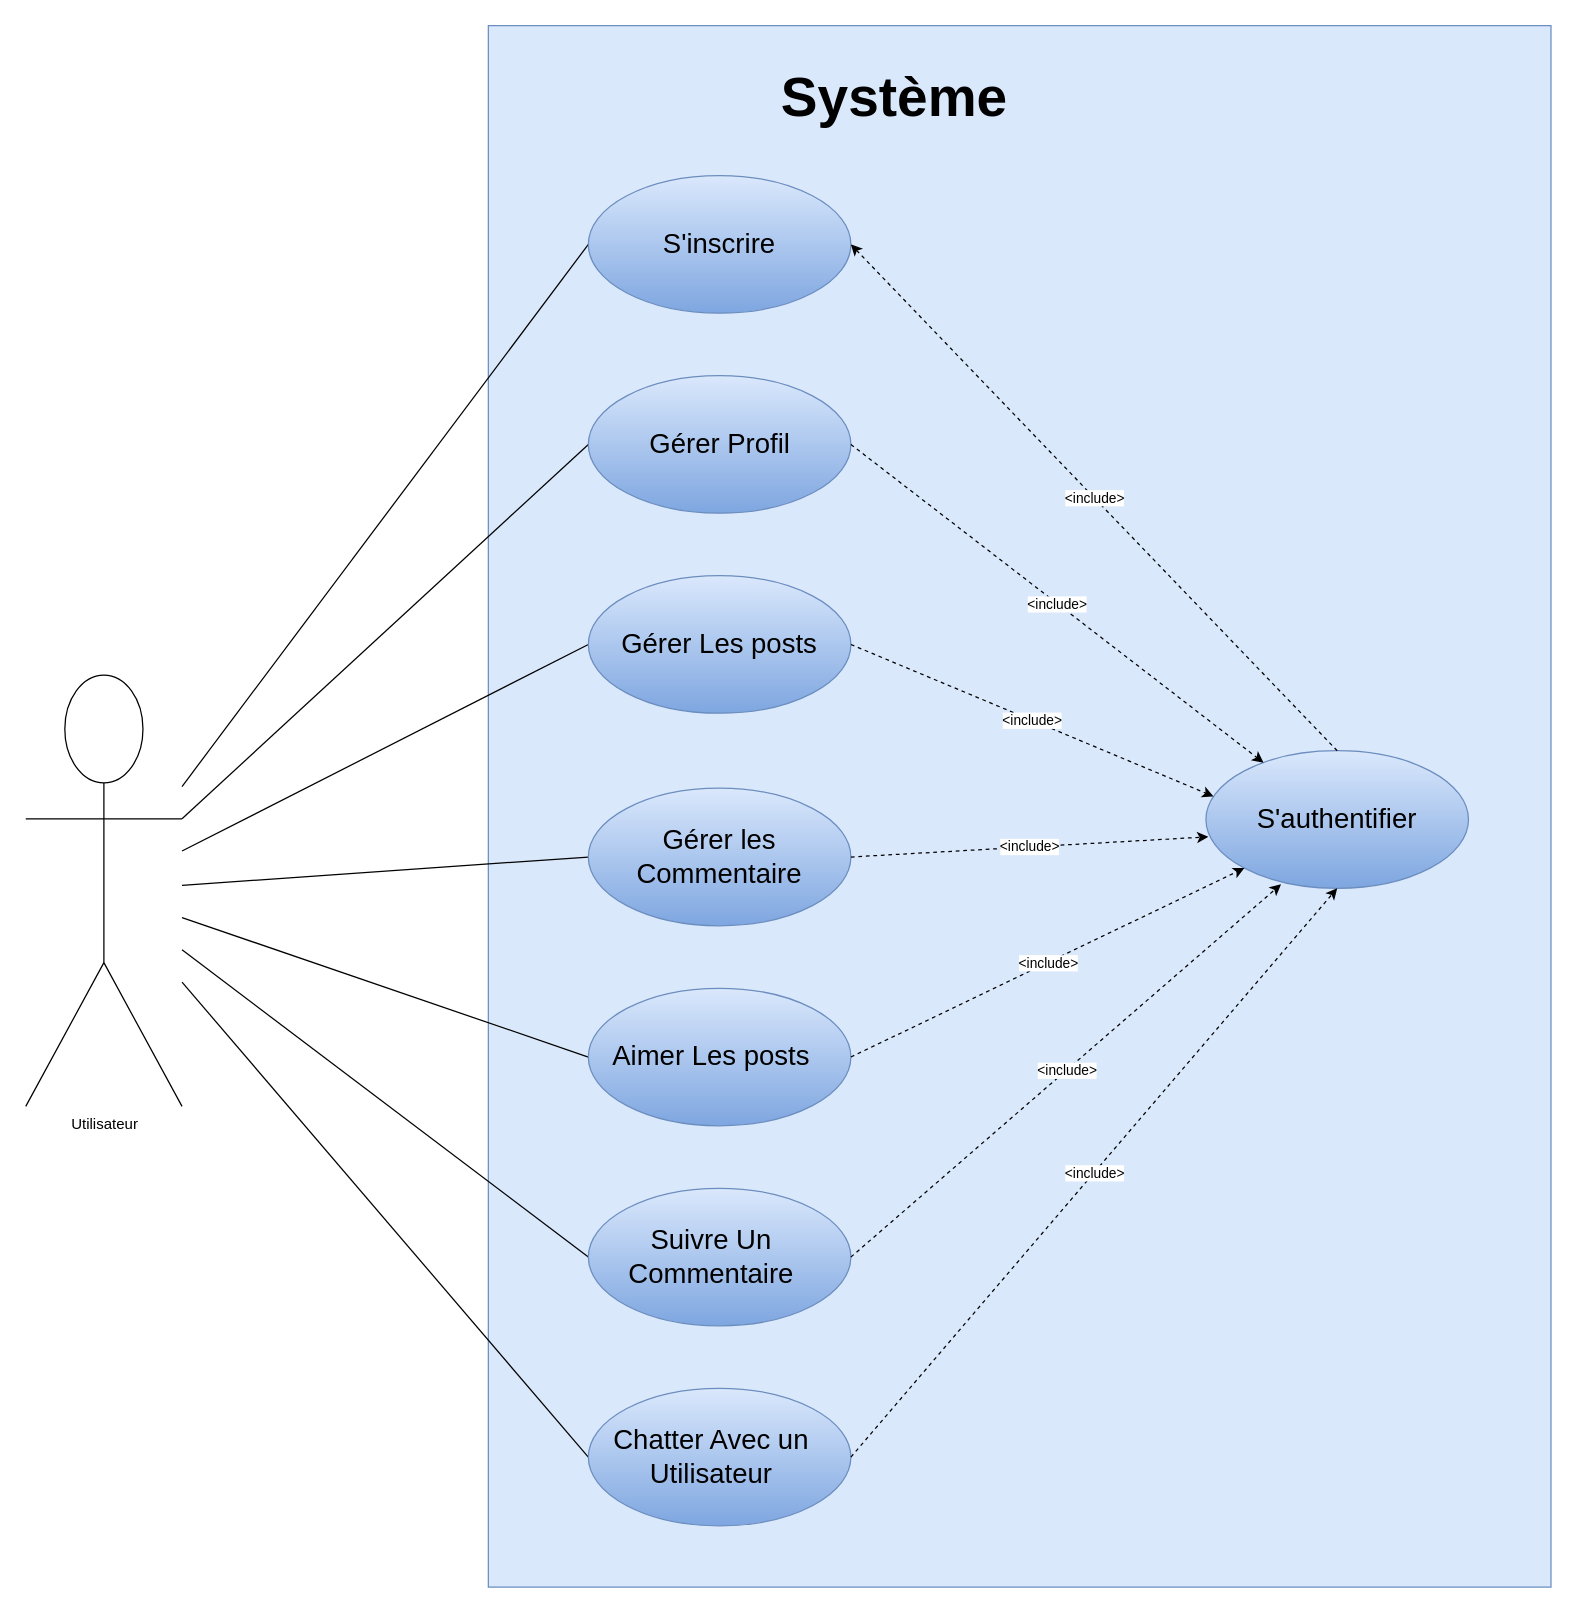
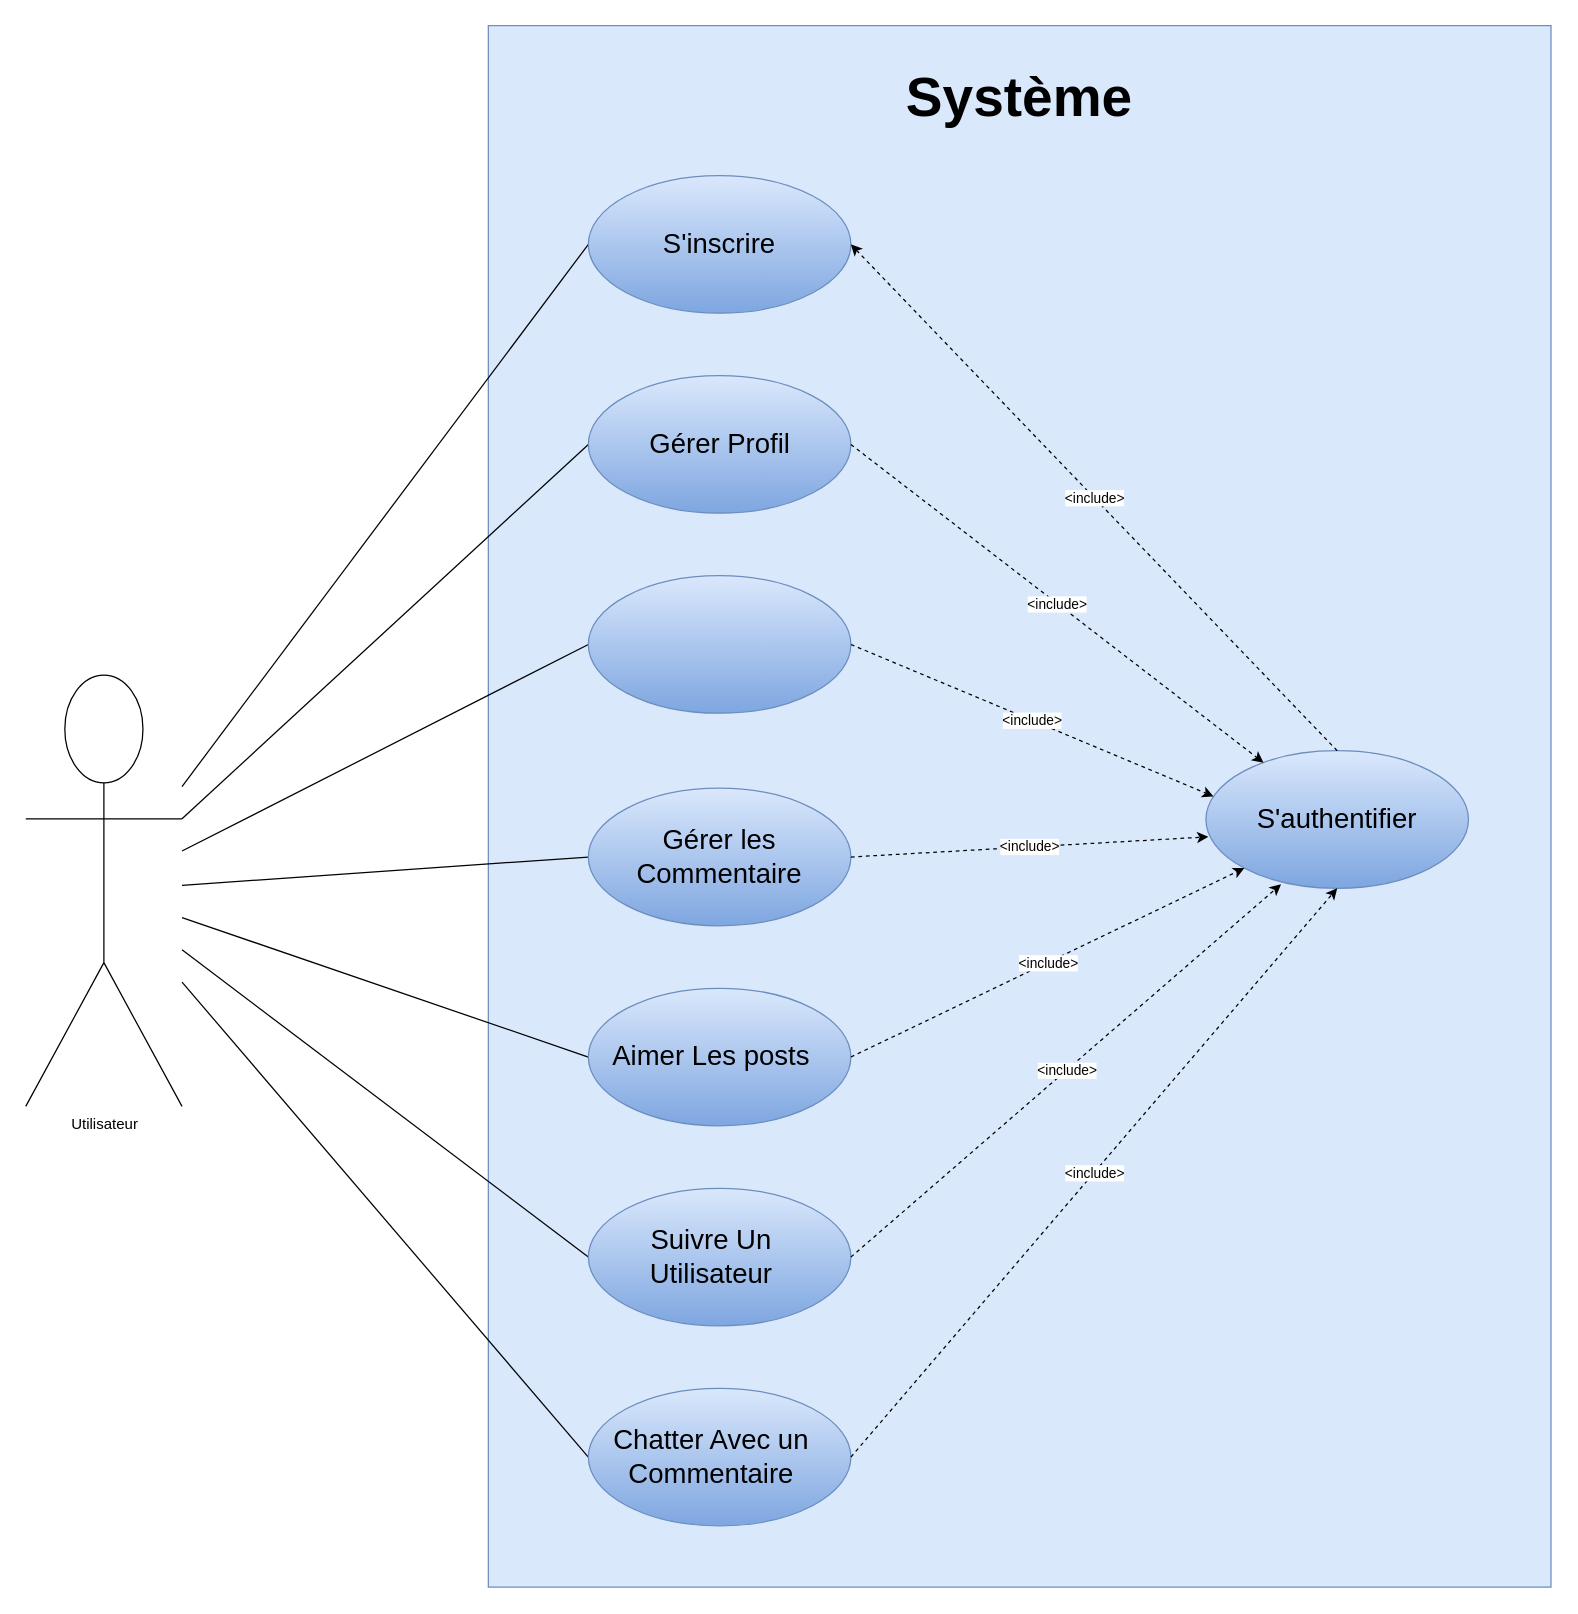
  <mxCell id="0" />
  <mxCell id="1" parent="0" />
  <mxCell id="2" value="" style="whiteSpace=wrap;html=1;fillColor=#dae8fc;strokeColor=#6c8ebf;" vertex="1" parent="1"><mxGeometry x="390" y="20" width="850" height="1249" as="geometry" /></mxCell>
  <mxCell id="3" style="rounded=0;orthogonalLoop=1;jettySize=auto;html=1;entryX=0;entryY=0.5;entryDx=0;entryDy=0;fontSize=44;endArrow=none;endFill=0;" edge="1" parent="1" source="10" target="11"><mxGeometry relative="1" as="geometry" /></mxCell>
  <mxCell id="4" style="edgeStyle=none;rounded=0;orthogonalLoop=1;jettySize=auto;html=1;entryX=0;entryY=0.5;entryDx=0;entryDy=0;fontSize=44;endArrow=none;endFill=0;" edge="1" parent="1" source="10" target="13"><mxGeometry relative="1" as="geometry" /></mxCell>
  <mxCell id="5" style="edgeStyle=none;rounded=0;orthogonalLoop=1;jettySize=auto;html=1;entryX=0;entryY=0.5;entryDx=0;entryDy=0;fontSize=44;endArrow=none;endFill=0;" edge="1" parent="1" source="10" target="15"><mxGeometry relative="1" as="geometry" /></mxCell>
  <mxCell id="6" style="edgeStyle=none;rounded=0;orthogonalLoop=1;jettySize=auto;html=1;entryX=0;entryY=0.5;entryDx=0;entryDy=0;fontSize=44;endArrow=none;endFill=0;" edge="1" parent="1" source="10" target="16"><mxGeometry relative="1" as="geometry" /></mxCell>
  <mxCell id="7" style="edgeStyle=none;rounded=0;orthogonalLoop=1;jettySize=auto;html=1;entryX=0;entryY=0.5;entryDx=0;entryDy=0;fontSize=44;endArrow=none;endFill=0;" edge="1" parent="1" source="10" target="18"><mxGeometry relative="1" as="geometry" /></mxCell>
  <mxCell id="8" style="edgeStyle=none;rounded=0;orthogonalLoop=1;jettySize=auto;html=1;entryX=0;entryY=0.5;entryDx=0;entryDy=0;fontSize=44;endArrow=none;endFill=0;" edge="1" parent="1" source="10" target="21"><mxGeometry relative="1" as="geometry" /></mxCell>
  <mxCell id="9" style="edgeStyle=none;rounded=0;orthogonalLoop=1;jettySize=auto;html=1;entryX=0;entryY=0.5;entryDx=0;entryDy=0;fontSize=44;endArrow=none;endFill=0;" edge="1" parent="1" source="10" target="23"><mxGeometry relative="1" as="geometry" /></mxCell>
  <mxCell id="10" value="Utilisateur" style="shape=umlActor;verticalLabelPosition=bottom;verticalAlign=top;html=1;outlineConnect=0;" parent="1" vertex="1"><mxGeometry x="20" y="539.5" width="125" height="345" as="geometry" /></mxCell>
  <mxCell id="11" value="" style="ellipse;whiteSpace=wrap;html=1;fillColor=#dae8fc;strokeColor=#6c8ebf;gradientColor=#7ea6e0;" parent="1" vertex="1"><mxGeometry x="470" y="140" width="210" height="110" as="geometry" /></mxCell>
  <mxCell id="12" value="&lt;font style=&quot;font-size: 22px;&quot;&gt;S'inscrire&lt;/font&gt;" style="text;html=1;strokeColor=none;fillColor=none;align=center;verticalAlign=middle;whiteSpace=wrap;rounded=0;" parent="1" vertex="1"><mxGeometry x="545" y="180" width="60" height="30" as="geometry" /></mxCell>
  <mxCell id="13" value="" style="ellipse;whiteSpace=wrap;html=1;fillColor=#dae8fc;gradientColor=#7ea6e0;strokeColor=#6c8ebf;" parent="1" vertex="1"><mxGeometry x="470" y="300" width="210" height="110" as="geometry" /></mxCell>
  <mxCell id="14" value="&lt;font style=&quot;font-size: 22px;&quot;&gt;Gérer Profil&lt;/font&gt;" style="text;html=1;strokeColor=none;fillColor=none;align=center;verticalAlign=middle;whiteSpace=wrap;rounded=0;" parent="1" vertex="1"><mxGeometry x="502.5" y="340" width="145" height="30" as="geometry" /></mxCell>
  <mxCell id="15" value="" style="ellipse;whiteSpace=wrap;html=1;fillColor=#dae8fc;gradientColor=#7ea6e0;strokeColor=#6c8ebf;" parent="1" vertex="1"><mxGeometry x="470" y="460" width="210" height="110" as="geometry" /></mxCell>
  <mxCell id="16" value="" style="ellipse;whiteSpace=wrap;html=1;fillColor=#dae8fc;gradientColor=#7ea6e0;strokeColor=#6c8ebf;" parent="1" vertex="1"><mxGeometry x="470" y="630" width="210" height="110" as="geometry" /></mxCell>
  <mxCell id="17" value="&lt;font style=&quot;font-size: 22px;&quot;&gt;Gérer les Commentaire&lt;/font&gt;" style="text;html=1;strokeColor=none;fillColor=none;align=center;verticalAlign=middle;whiteSpace=wrap;rounded=0;" parent="1" vertex="1"><mxGeometry x="545" y="670" width="60" height="30" as="geometry" /></mxCell>
  <mxCell id="18" value="" style="ellipse;whiteSpace=wrap;html=1;fillColor=#dae8fc;gradientColor=#7ea6e0;strokeColor=#6c8ebf;" parent="1" vertex="1"><mxGeometry x="470" y="790" width="210" height="110" as="geometry" /></mxCell>
  <mxCell id="19" value="&lt;font style=&quot;font-size: 22px;&quot;&gt;Aimer Les posts&lt;/font&gt;" style="text;html=1;strokeColor=none;fillColor=none;align=center;verticalAlign=middle;whiteSpace=wrap;rounded=0;" parent="1" vertex="1"><mxGeometry x="486.25" y="830" width="165" height="30" as="geometry" /></mxCell>
- <mxCell id="20" value="&lt;font style=&quot;font-size: 22px;&quot;&gt;Gérer Les posts&lt;/font&gt;" style="text;html=1;strokeColor=none;fillColor=none;align=center;verticalAlign=middle;whiteSpace=wrap;rounded=0;" parent="1" vertex="1"><mxGeometry x="486.25" y="500" width="177.5" height="30" as="geometry" /></mxCell>
  <mxCell id="21" value="" style="ellipse;whiteSpace=wrap;html=1;fillColor=#dae8fc;gradientColor=#7ea6e0;strokeColor=#6c8ebf;" parent="1" vertex="1"><mxGeometry x="470" y="950" width="210" height="110" as="geometry" /></mxCell>
- <mxCell id="22" value="&lt;font style=&quot;font-size: 22px;&quot;&gt;Suivre Un Commentaire&lt;/font&gt;" style="text;html=1;strokeColor=none;fillColor=none;align=center;verticalAlign=middle;whiteSpace=wrap;rounded=0;" parent="1" vertex="1"><mxGeometry x="486.25" y="990" width="165" height="30" as="geometry" /></mxCell>
+ <mxCell id="22" value="&lt;font style=&quot;font-size: 22px;&quot;&gt;Suivre Un Utilisateur&lt;/font&gt;" style="text;html=1;strokeColor=none;fillColor=none;align=center;verticalAlign=middle;whiteSpace=wrap;rounded=0;" parent="1" vertex="1"><mxGeometry x="486.25" y="990" width="165" height="30" as="geometry" /></mxCell>
  <mxCell id="23" value="" style="ellipse;whiteSpace=wrap;html=1;fillColor=#dae8fc;gradientColor=#7ea6e0;strokeColor=#6c8ebf;" parent="1" vertex="1"><mxGeometry x="470" y="1110" width="210" height="110" as="geometry" /></mxCell>
- <mxCell id="24" value="&lt;font style=&quot;font-size: 22px;&quot;&gt;Chatter Avec un Utilisateur&lt;/font&gt;" style="text;html=1;strokeColor=none;fillColor=none;align=center;verticalAlign=middle;whiteSpace=wrap;rounded=0;" parent="1" vertex="1"><mxGeometry x="486.25" y="1150" width="165" height="30" as="geometry" /></mxCell>
+ <mxCell id="24" value="&lt;font style=&quot;font-size: 22px;&quot;&gt;Chatter Avec un Commentaire&lt;/font&gt;" style="text;html=1;strokeColor=none;fillColor=none;align=center;verticalAlign=middle;whiteSpace=wrap;rounded=0;" parent="1" vertex="1"><mxGeometry x="486.25" y="1150" width="165" height="30" as="geometry" /></mxCell>
  <mxCell id="25" value="" style="ellipse;whiteSpace=wrap;html=1;fillColor=#dae8fc;gradientColor=#7ea6e0;strokeColor=#6c8ebf;" vertex="1" parent="1"><mxGeometry x="964" y="600" width="210" height="110" as="geometry" /></mxCell>
  <mxCell id="26" value="&lt;font style=&quot;font-size: 22px;&quot;&gt;S'authentifier&lt;/font&gt;" style="text;html=1;strokeColor=none;fillColor=none;align=center;verticalAlign=middle;whiteSpace=wrap;rounded=0;" vertex="1" parent="1"><mxGeometry x="1039" y="640" width="60" height="30" as="geometry" /></mxCell>
  <mxCell id="27" value="" style="endArrow=classic;html=1;rounded=0;exitX=0.5;exitY=0;exitDx=0;exitDy=0;entryX=1;entryY=0.5;entryDx=0;entryDy=0;dashed=1;" edge="1" parent="1" source="25" target="11"><mxGeometry relative="1" as="geometry"><mxPoint x="414" y="890" as="sourcePoint" /><mxPoint x="514" y="890" as="targetPoint" /></mxGeometry></mxCell>
  <mxCell id="28" value="&amp;lt;include&amp;gt;" style="edgeLabel;resizable=0;html=1;align=center;verticalAlign=middle;" connectable="0" vertex="1" parent="27"><mxGeometry relative="1" as="geometry" /></mxCell>
  <mxCell id="29" value="" style="endArrow=classic;html=1;rounded=0;exitX=1;exitY=0.5;exitDx=0;exitDy=0;dashed=1;" edge="1" parent="1" source="13" target="25"><mxGeometry relative="1" as="geometry"><mxPoint x="1079" y="610" as="sourcePoint" /><mxPoint x="690" y="205" as="targetPoint" /></mxGeometry></mxCell>
  <mxCell id="30" value="&amp;lt;include&amp;gt;" style="edgeLabel;resizable=0;html=1;align=center;verticalAlign=middle;" connectable="0" vertex="1" parent="29"><mxGeometry relative="1" as="geometry" /></mxCell>
  <mxCell id="31" value="" style="endArrow=classic;html=1;rounded=0;exitX=1;exitY=0.5;exitDx=0;exitDy=0;dashed=1;entryX=0.029;entryY=0.332;entryDx=0;entryDy=0;entryPerimeter=0;" edge="1" parent="1" source="15" target="25"><mxGeometry relative="1" as="geometry"><mxPoint x="690" y="365" as="sourcePoint" /><mxPoint x="1020.184" y="619.438" as="targetPoint" /></mxGeometry></mxCell>
  <mxCell id="32" value="&amp;lt;include&amp;gt;" style="edgeLabel;resizable=0;html=1;align=center;verticalAlign=middle;" connectable="0" vertex="1" parent="31"><mxGeometry relative="1" as="geometry" /></mxCell>
  <mxCell id="33" value="" style="endArrow=classic;html=1;rounded=0;exitX=1;exitY=0.5;exitDx=0;exitDy=0;dashed=1;entryX=0.009;entryY=0.626;entryDx=0;entryDy=0;entryPerimeter=0;" edge="1" parent="1" source="16" target="25"><mxGeometry relative="1" as="geometry"><mxPoint x="690" y="525" as="sourcePoint" /><mxPoint x="974" y="665" as="targetPoint" /></mxGeometry></mxCell>
  <mxCell id="34" value="&amp;lt;include&amp;gt;" style="edgeLabel;resizable=0;html=1;align=center;verticalAlign=middle;" connectable="0" vertex="1" parent="33"><mxGeometry relative="1" as="geometry" /></mxCell>
  <mxCell id="35" value="" style="endArrow=classic;html=1;rounded=0;exitX=1;exitY=0.5;exitDx=0;exitDy=0;dashed=1;entryX=0;entryY=1;entryDx=0;entryDy=0;" edge="1" parent="1" source="18" target="25"><mxGeometry relative="1" as="geometry"><mxPoint x="690" y="695" as="sourcePoint" /><mxPoint x="984" y="675" as="targetPoint" /></mxGeometry></mxCell>
  <mxCell id="36" value="&amp;lt;include&amp;gt;" style="edgeLabel;resizable=0;html=1;align=center;verticalAlign=middle;" connectable="0" vertex="1" parent="35"><mxGeometry relative="1" as="geometry" /></mxCell>
  <mxCell id="37" value="" style="endArrow=classic;html=1;rounded=0;exitX=1;exitY=0.5;exitDx=0;exitDy=0;dashed=1;entryX=0.286;entryY=0.971;entryDx=0;entryDy=0;entryPerimeter=0;" edge="1" parent="1" source="21" target="25"><mxGeometry relative="1" as="geometry"><mxPoint x="690" y="855" as="sourcePoint" /><mxPoint x="994" y="685" as="targetPoint" /></mxGeometry></mxCell>
  <mxCell id="38" value="&amp;lt;include&amp;gt;" style="edgeLabel;resizable=0;html=1;align=center;verticalAlign=middle;" connectable="0" vertex="1" parent="37"><mxGeometry relative="1" as="geometry" /></mxCell>
  <mxCell id="39" value="" style="endArrow=classic;html=1;rounded=0;exitX=1;exitY=0.5;exitDx=0;exitDy=0;dashed=1;entryX=0.5;entryY=1;entryDx=0;entryDy=0;" edge="1" parent="1" source="23" target="25"><mxGeometry relative="1" as="geometry"><mxPoint x="690" y="1015" as="sourcePoint" /><mxPoint x="1004" y="695" as="targetPoint" /></mxGeometry></mxCell>
  <mxCell id="40" value="&amp;lt;include&amp;gt;" style="edgeLabel;resizable=0;html=1;align=center;verticalAlign=middle;" connectable="0" vertex="1" parent="39"><mxGeometry relative="1" as="geometry" /></mxCell>
- <mxCell id="41" value="&lt;font size=&quot;1&quot; style=&quot;&quot;&gt;&lt;b style=&quot;font-size: 44px;&quot;&gt;Système&lt;/b&gt;&lt;/font&gt;" style="text;html=1;strokeColor=none;fillColor=none;align=center;verticalAlign=middle;whiteSpace=wrap;rounded=0;" vertex="1" parent="1"><mxGeometry x="585" y="48" width="260" height="60" as="geometry" /></mxCell>
+ <mxCell id="41" value="&lt;font size=&quot;1&quot; style=&quot;&quot;&gt;&lt;b style=&quot;font-size: 44px;&quot;&gt;Système&lt;/b&gt;&lt;/font&gt;" style="text;html=1;strokeColor=none;fillColor=none;align=center;verticalAlign=middle;whiteSpace=wrap;rounded=0;" vertex="1" parent="1"><mxGeometry x="685" y="48" width="260" height="60" as="geometry" /></mxCell>
